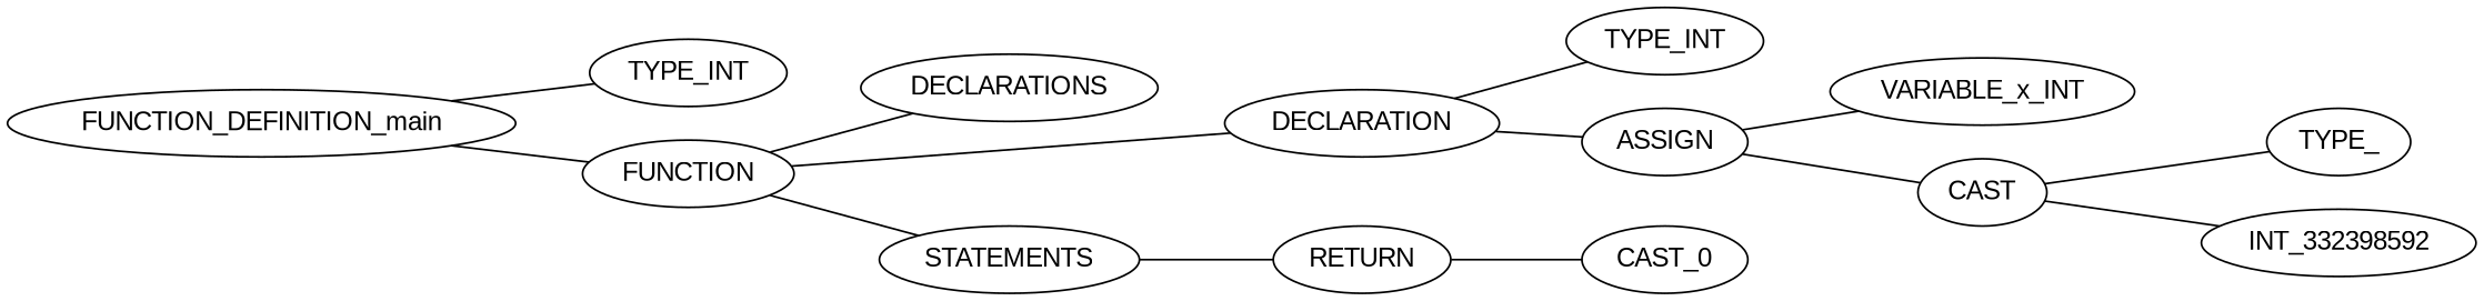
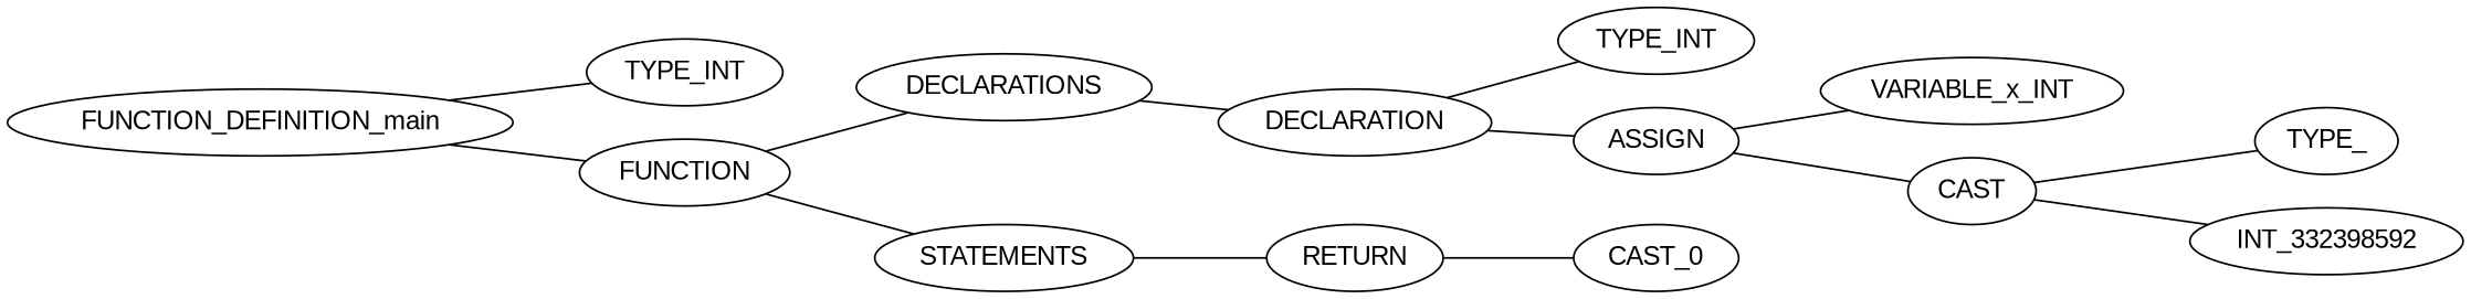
  graph {
    fontname="Liberation Sans"
    rankdir=LR
    node [fontname="Liberation Sans"]
    edge [fontname="Liberation Sans"]
    n1 [label=FUNCTION_DEFINITION_main]
    n2 [label=TYPE_INT]
    n3 [label=FUNCTION]
    n4 [label=DECLARATIONS]
    n5 [label=STATEMENTS]
    n6 [label=DECLARATION]
    n7 [label=RETURN]
    n8 [label=TYPE_INT]
    n9 [label=ASSIGN]
    n10 [label=VARIABLE_x_INT]
    n11 [label=CAST]
    n12 [label=TYPE_]
    n13 [label=INT_332398592]
    n14 [label=CAST_0]
    n1 -- n2
    n1 -- n3
    n3 -- n4
    n3 -- n5
-   n3 -- n6
+   n4 -- n6
    n5 -- n7
    n6 -- n8
    n6 -- n9
    n7 -- n14
    n9 -- n10
    n9 -- n11
    n11 -- n12
    n11 -- n13
  }
